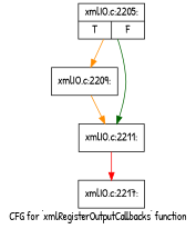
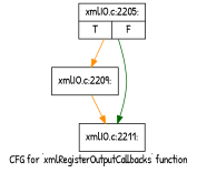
  digraph {
    fontname="Patrick Hand"
    label="CFG for 'xmlRegisterOutputCallbacks' function"
    node [fontname="Patrick Hand" shape=record]
    edge [color=darkorange fontname="Patrick Hand"]
    n1 [label="{xmlIO.c:2205:|{<s0>T|<s1>F}}"]
    n2 [label="{xmlIO.c:2209:}"]
    n3 [label="{xmlIO.c:2211:}"]
-   n4 [label="{xmlIO.c:2217:}"]
    n1 -> n2
    n1 -> n3 [color=darkgreen]
    n2 -> n3
-   n3 -> n4 [color=red]
  }
